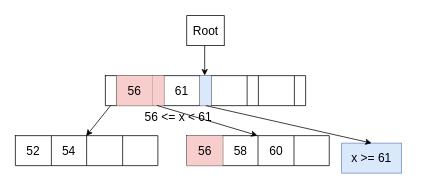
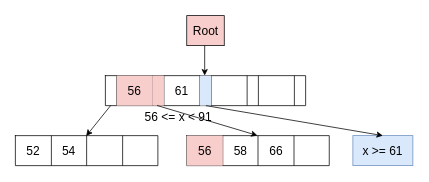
  <mxCell id="0" />
  <mxCell id="1" parent="0" />
  <mxCell id="2" value="" style="shape=table;startSize=0;container=1;collapsible=0;childLayout=tableLayout;fontSize=16;" parent="1" vertex="1"><mxGeometry x="140" y="100" width="267" height="40" as="geometry" /></mxCell>
  <mxCell id="3" value="" style="shape=tableRow;horizontal=0;startSize=0;swimlaneHead=0;swimlaneBody=0;strokeColor=inherit;top=0;left=0;bottom=0;right=0;collapsible=0;dropTarget=0;fillColor=none;points=[[0,0.5],[1,0.5]];portConstraint=eastwest;fontSize=16;" parent="2" vertex="1"><mxGeometry width="267" height="40" as="geometry" /></mxCell>
  <mxCell id="4" value="" style="shape=partialRectangle;html=1;whiteSpace=wrap;connectable=0;strokeColor=inherit;overflow=hidden;fillColor=none;top=0;left=0;bottom=0;right=0;pointerEvents=1;fontSize=16;" parent="3" vertex="1"><mxGeometry width="15" height="40" as="geometry"><mxRectangle width="15" height="40" as="alternateBounds" /></mxGeometry></mxCell>
  <mxCell id="5" value="56" style="shape=partialRectangle;html=1;whiteSpace=wrap;connectable=0;strokeColor=#b85450;overflow=hidden;fillColor=#f8cecc;top=0;left=0;bottom=0;right=0;pointerEvents=1;fontSize=16;" parent="3" vertex="1"><mxGeometry x="15" width="48" height="40" as="geometry"><mxRectangle width="48" height="40" as="alternateBounds" /></mxGeometry></mxCell>
  <mxCell id="6" value="" style="shape=partialRectangle;html=1;whiteSpace=wrap;connectable=0;strokeColor=#b85450;overflow=hidden;fillColor=#f8cecc;top=0;left=0;bottom=0;right=0;pointerEvents=1;fontSize=16;" parent="3" vertex="1"><mxGeometry x="63" width="15" height="40" as="geometry"><mxRectangle width="15" height="40" as="alternateBounds" /></mxGeometry></mxCell>
  <mxCell id="7" value="61" style="shape=partialRectangle;html=1;whiteSpace=wrap;connectable=0;strokeColor=inherit;overflow=hidden;fillColor=none;top=0;left=0;bottom=0;right=0;pointerEvents=1;fontSize=16;" parent="3" vertex="1"><mxGeometry x="78" width="48" height="40" as="geometry"><mxRectangle width="48" height="40" as="alternateBounds" /></mxGeometry></mxCell>
  <mxCell id="8" style="shape=partialRectangle;html=1;whiteSpace=wrap;connectable=0;strokeColor=#6c8ebf;overflow=hidden;fillColor=#dae8fc;top=0;left=0;bottom=0;right=0;pointerEvents=1;fontSize=16;" parent="3" vertex="1"><mxGeometry x="126" width="15" height="40" as="geometry"><mxRectangle width="15" height="40" as="alternateBounds" /></mxGeometry></mxCell>
  <mxCell id="9" style="shape=partialRectangle;html=1;whiteSpace=wrap;connectable=0;strokeColor=inherit;overflow=hidden;fillColor=none;top=0;left=0;bottom=0;right=0;pointerEvents=1;fontSize=16;" parent="3" vertex="1"><mxGeometry x="141" width="48" height="40" as="geometry"><mxRectangle width="48" height="40" as="alternateBounds" /></mxGeometry></mxCell>
  <mxCell id="10" style="shape=partialRectangle;html=1;whiteSpace=wrap;connectable=0;strokeColor=inherit;overflow=hidden;fillColor=none;top=0;left=0;bottom=0;right=0;pointerEvents=1;fontSize=16;" parent="3" vertex="1"><mxGeometry x="189" width="15" height="40" as="geometry"><mxRectangle width="15" height="40" as="alternateBounds" /></mxGeometry></mxCell>
  <mxCell id="11" style="shape=partialRectangle;html=1;whiteSpace=wrap;connectable=0;strokeColor=inherit;overflow=hidden;fillColor=none;top=0;left=0;bottom=0;right=0;pointerEvents=1;fontSize=16;" parent="3" vertex="1"><mxGeometry x="204" width="48" height="40" as="geometry"><mxRectangle width="48" height="40" as="alternateBounds" /></mxGeometry></mxCell>
  <mxCell id="12" style="shape=partialRectangle;html=1;whiteSpace=wrap;connectable=0;strokeColor=inherit;overflow=hidden;fillColor=none;top=0;left=0;bottom=0;right=0;pointerEvents=1;fontSize=16;" parent="3" vertex="1"><mxGeometry x="252" width="15" height="40" as="geometry"><mxRectangle width="15" height="40" as="alternateBounds" /></mxGeometry></mxCell>
  <mxCell id="13" value="" style="shape=table;startSize=0;container=1;collapsible=0;childLayout=tableLayout;fontSize=16;" parent="1" vertex="1"><mxGeometry x="20" y="180" width="190" height="40" as="geometry" /></mxCell>
  <mxCell id="14" value="" style="shape=tableRow;horizontal=0;startSize=0;swimlaneHead=0;swimlaneBody=0;strokeColor=inherit;top=0;left=0;bottom=0;right=0;collapsible=0;dropTarget=0;fillColor=none;points=[[0,0.5],[1,0.5]];portConstraint=eastwest;fontSize=16;" parent="13" vertex="1"><mxGeometry width="190" height="40" as="geometry" /></mxCell>
  <mxCell id="15" value="52" style="shape=partialRectangle;html=1;whiteSpace=wrap;connectable=0;strokeColor=inherit;overflow=hidden;fillColor=none;top=0;left=0;bottom=0;right=0;pointerEvents=1;fontSize=16;" parent="14" vertex="1"><mxGeometry width="48" height="40" as="geometry"><mxRectangle width="48" height="40" as="alternateBounds" /></mxGeometry></mxCell>
  <mxCell id="16" value="54" style="shape=partialRectangle;html=1;whiteSpace=wrap;connectable=0;strokeColor=inherit;overflow=hidden;fillColor=none;top=0;left=0;bottom=0;right=0;pointerEvents=1;fontSize=16;" parent="14" vertex="1"><mxGeometry x="48" width="47" height="40" as="geometry"><mxRectangle width="47" height="40" as="alternateBounds" /></mxGeometry></mxCell>
  <mxCell id="17" value="" style="shape=partialRectangle;html=1;whiteSpace=wrap;connectable=0;overflow=hidden;top=0;left=0;bottom=0;right=0;pointerEvents=1;fontSize=16;fillColor=none;strokeColor=inherit;" parent="14" vertex="1"><mxGeometry x="95" width="48" height="40" as="geometry"><mxRectangle width="48" height="40" as="alternateBounds" /></mxGeometry></mxCell>
  <mxCell id="18" value="" style="shape=partialRectangle;html=1;whiteSpace=wrap;connectable=0;strokeColor=inherit;overflow=hidden;fillColor=none;top=0;left=0;bottom=0;right=0;pointerEvents=1;fontSize=16;" parent="14" vertex="1"><mxGeometry x="143" width="47" height="40" as="geometry"><mxRectangle width="47" height="40" as="alternateBounds" /></mxGeometry></mxCell>
  <mxCell id="19" value="" style="endArrow=classic;html=1;rounded=0;exitX=0.027;exitY=0.992;exitDx=0;exitDy=0;exitPerimeter=0;entryX=0.497;entryY=0.012;entryDx=0;entryDy=0;entryPerimeter=0;strokeWidth=1;" parent="1" source="3" target="14" edge="1"><mxGeometry width="50" height="50" relative="1" as="geometry"><mxPoint x="340" y="370" as="sourcePoint" /><mxPoint x="390" y="320" as="targetPoint" /></mxGeometry></mxCell>
  <mxCell id="20" style="edgeStyle=orthogonalEdgeStyle;rounded=0;orthogonalLoop=1;jettySize=auto;html=1;exitX=0.5;exitY=1;exitDx=0;exitDy=0;entryX=0.496;entryY=-0.004;entryDx=0;entryDy=0;entryPerimeter=0;strokeWidth=1;" parent="1" source="21" target="3" edge="1"><mxGeometry relative="1" as="geometry" /></mxCell>
- <mxCell id="21" value="&lt;font style=&quot;font-size: 16px;&quot;&gt;Root&lt;/font&gt;" style="rounded=0;whiteSpace=wrap;html=1;" parent="1" vertex="1"><mxGeometry x="248.5" y="20" width="50" height="40" as="geometry" /></mxCell>
+ <mxCell id="21" value="&lt;font style=&quot;font-size: 16px;&quot;&gt;Root&lt;/font&gt;" style="rounded=0;whiteSpace=wrap;html=1;fillColor=#f8cecc;" parent="1" vertex="1"><mxGeometry x="248.5" y="20" width="50" height="40" as="geometry" /></mxCell>
  <mxCell id="22" value="" style="shape=table;startSize=0;container=1;collapsible=0;childLayout=tableLayout;fontSize=16;" parent="1" vertex="1"><mxGeometry x="248.5" y="180" width="190" height="40" as="geometry" /></mxCell>
  <mxCell id="23" value="" style="shape=tableRow;horizontal=0;startSize=0;swimlaneHead=0;swimlaneBody=0;strokeColor=inherit;top=0;left=0;bottom=0;right=0;collapsible=0;dropTarget=0;fillColor=none;points=[[0,0.5],[1,0.5]];portConstraint=eastwest;fontSize=16;" parent="22" vertex="1"><mxGeometry width="190" height="40" as="geometry" /></mxCell>
  <mxCell id="24" value="56" style="shape=partialRectangle;html=1;whiteSpace=wrap;connectable=0;strokeColor=#b85450;overflow=hidden;fillColor=#f8cecc;top=0;left=0;bottom=0;right=0;pointerEvents=1;fontSize=16;" parent="23" vertex="1"><mxGeometry width="48" height="40" as="geometry"><mxRectangle width="48" height="40" as="alternateBounds" /></mxGeometry></mxCell>
  <mxCell id="25" value="58" style="shape=partialRectangle;html=1;whiteSpace=wrap;connectable=0;strokeColor=inherit;overflow=hidden;fillColor=none;top=0;left=0;bottom=0;right=0;pointerEvents=1;fontSize=16;" parent="23" vertex="1"><mxGeometry x="48" width="47" height="40" as="geometry"><mxRectangle width="47" height="40" as="alternateBounds" /></mxGeometry></mxCell>
- <mxCell id="26" value="60" style="shape=partialRectangle;html=1;whiteSpace=wrap;connectable=0;overflow=hidden;top=0;left=0;bottom=0;right=0;pointerEvents=1;fontSize=16;fillColor=none;strokeColor=inherit;" parent="23" vertex="1"><mxGeometry x="95" width="48" height="40" as="geometry"><mxRectangle width="48" height="40" as="alternateBounds" /></mxGeometry></mxCell>
+ <mxCell id="26" value="66" style="shape=partialRectangle;html=1;whiteSpace=wrap;connectable=0;overflow=hidden;top=0;left=0;bottom=0;right=0;pointerEvents=1;fontSize=16;fillColor=none;strokeColor=inherit;" parent="23" vertex="1"><mxGeometry x="95" width="48" height="40" as="geometry"><mxRectangle width="48" height="40" as="alternateBounds" /></mxGeometry></mxCell>
  <mxCell id="27" value="" style="shape=partialRectangle;html=1;whiteSpace=wrap;connectable=0;strokeColor=inherit;overflow=hidden;fillColor=none;top=0;left=0;bottom=0;right=0;pointerEvents=1;fontSize=16;" parent="23" vertex="1"><mxGeometry x="143" width="47" height="40" as="geometry"><mxRectangle width="47" height="40" as="alternateBounds" /></mxGeometry></mxCell>
- <mxCell id="28" value="x &amp;gt;= 61" style="text;html=1;strokeColor=#6c8ebf;fillColor=#dae8fc;align=center;verticalAlign=middle;whiteSpace=wrap;rounded=0;fontSize=16;" parent="1" vertex="1"><mxGeometry x="455" y="190" width="80" height="40" as="geometry" /></mxCell>
+ <mxCell id="28" value="x &amp;gt;= 61" style="text;html=1;strokeColor=#6c8ebf;fillColor=#dae8fc;align=center;verticalAlign=middle;whiteSpace=wrap;rounded=0;fontSize=16;" parent="1" vertex="1"><mxGeometry x="470" y="180" width="80" height="40" as="geometry" /></mxCell>
  <mxCell id="29" value="" style="endArrow=classic;html=1;rounded=0;entryX=0.5;entryY=0;entryDx=0;entryDy=0;" parent="1" target="28" edge="1"><mxGeometry width="50" height="50" relative="1" as="geometry"><mxPoint x="274" y="140" as="sourcePoint" /><mxPoint x="420" y="320" as="targetPoint" /></mxGeometry></mxCell>
  <mxCell id="30" value="" style="endArrow=classic;html=1;rounded=0;exitX=0.258;exitY=0.995;exitDx=0;exitDy=0;exitPerimeter=0;entryX=0.496;entryY=-0.005;entryDx=0;entryDy=0;entryPerimeter=0;" parent="1" source="3" target="23" edge="1"><mxGeometry width="50" height="50" relative="1" as="geometry"><mxPoint x="290" y="290" as="sourcePoint" /><mxPoint x="340" y="240" as="targetPoint" /></mxGeometry></mxCell>
- <mxCell id="31" value="56 &amp;lt;= x &amp;lt; 61" style="text;html=1;strokeColor=none;fillColor=none;align=center;verticalAlign=middle;whiteSpace=wrap;rounded=0;fontSize=16;" parent="1" vertex="1"><mxGeometry x="176" y="140" width="122.5" height="30" as="geometry" /></mxCell>
+ <mxCell id="31" value="56 &amp;lt;= x &amp;lt; 91" style="text;html=1;strokeColor=none;fillColor=none;align=center;verticalAlign=middle;whiteSpace=wrap;rounded=0;fontSize=16;" parent="1" vertex="1"><mxGeometry x="176" y="140" width="122.5" height="30" as="geometry" /></mxCell>
